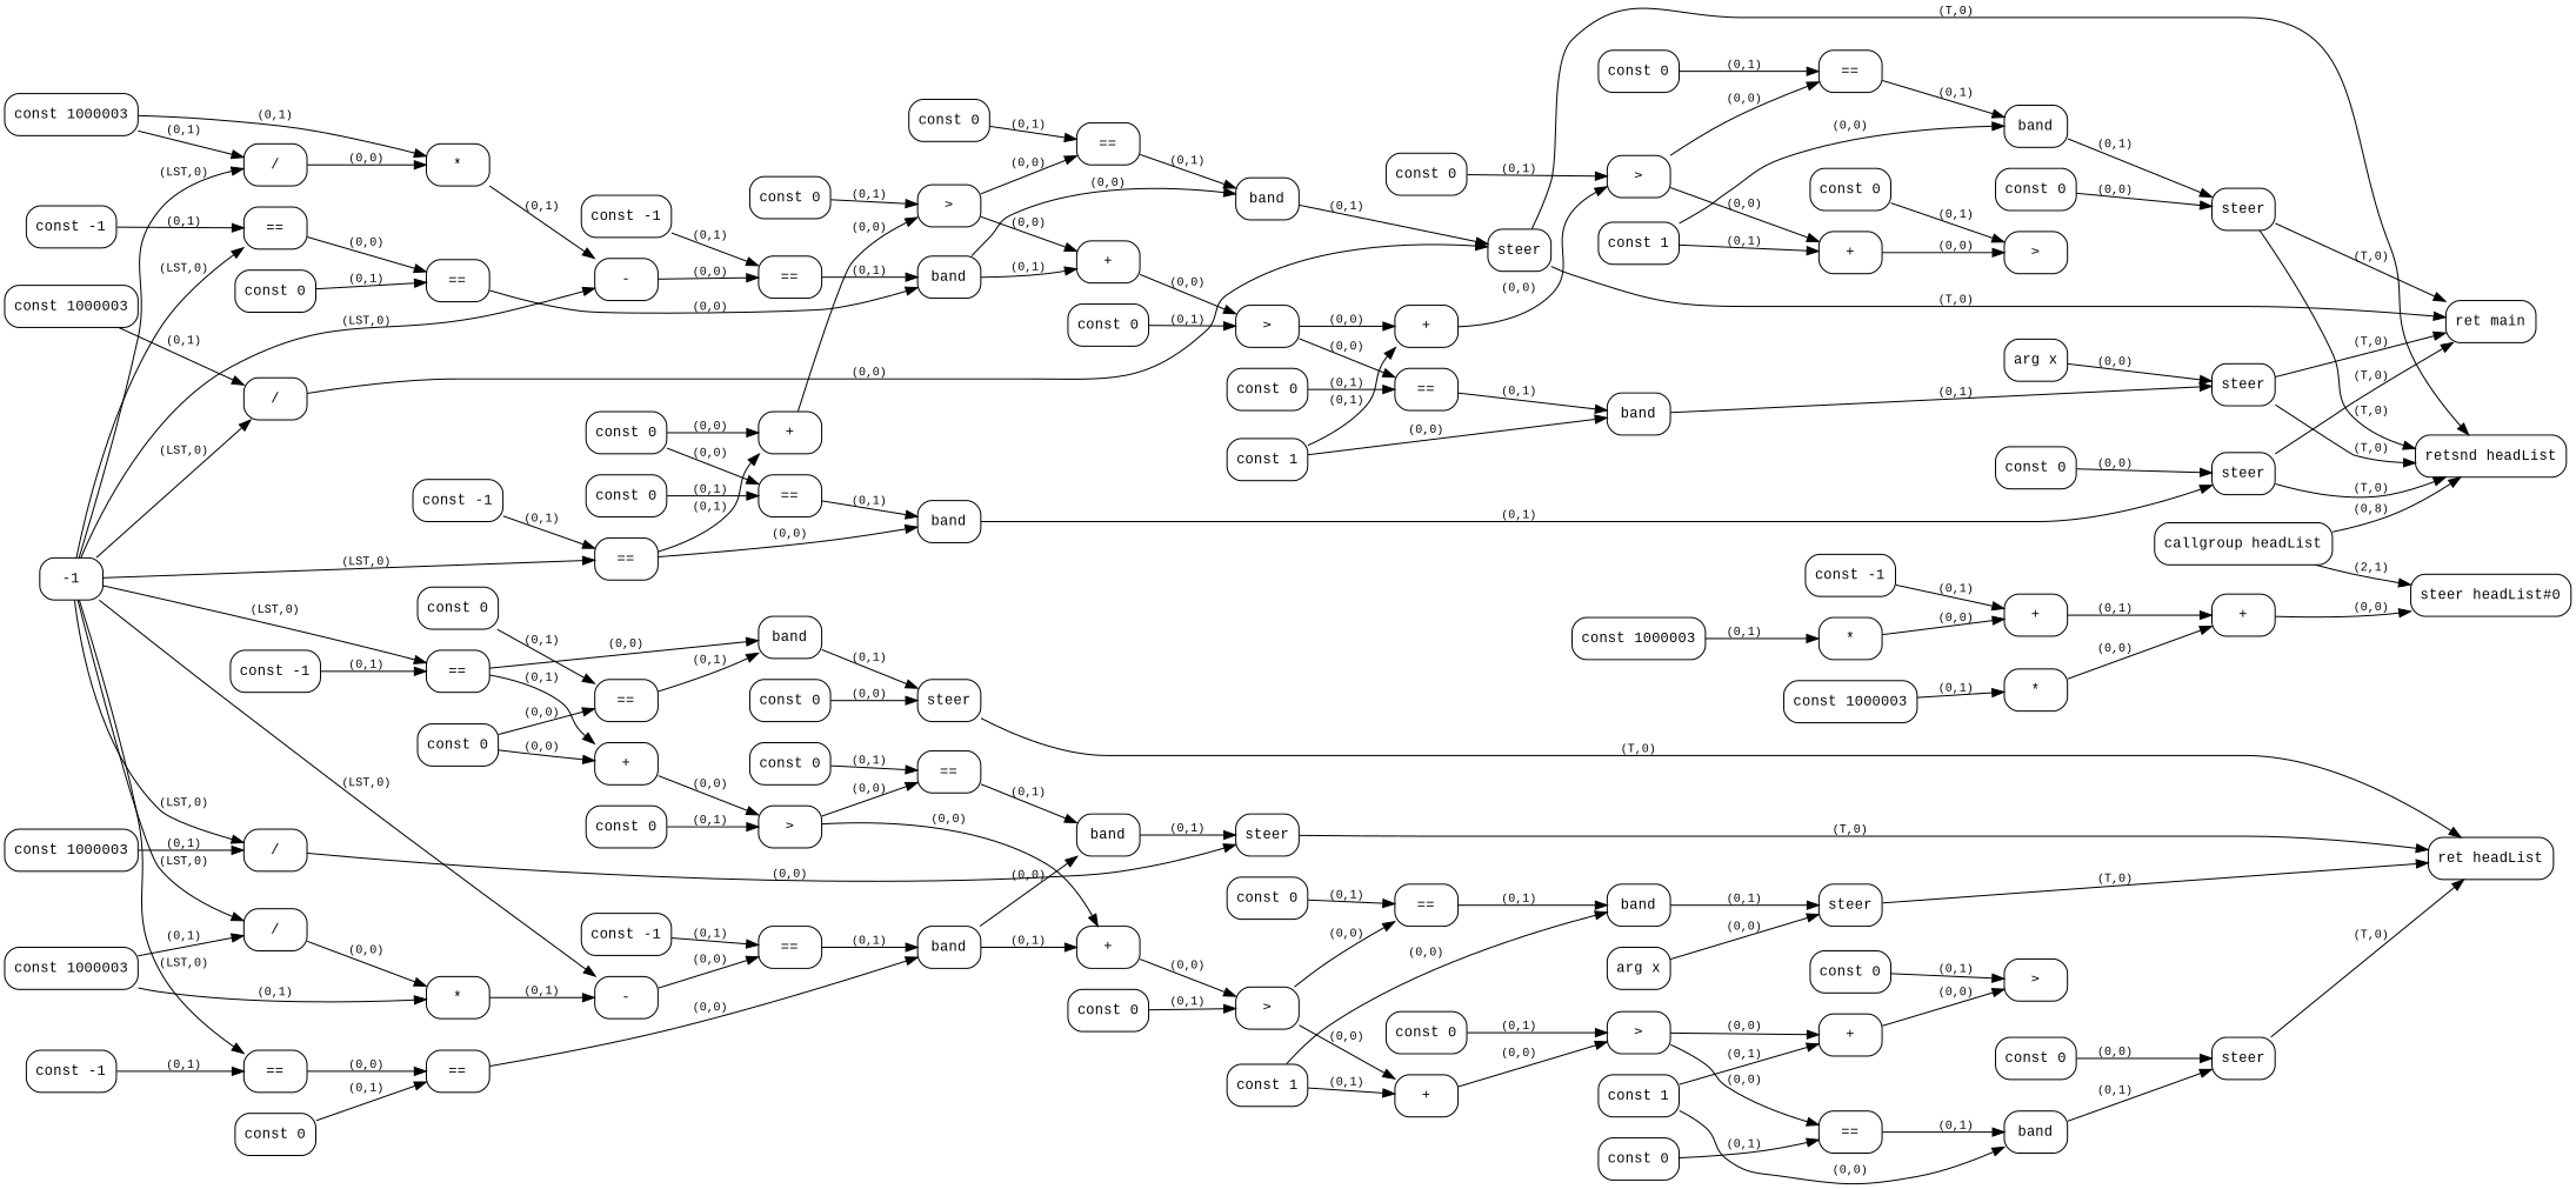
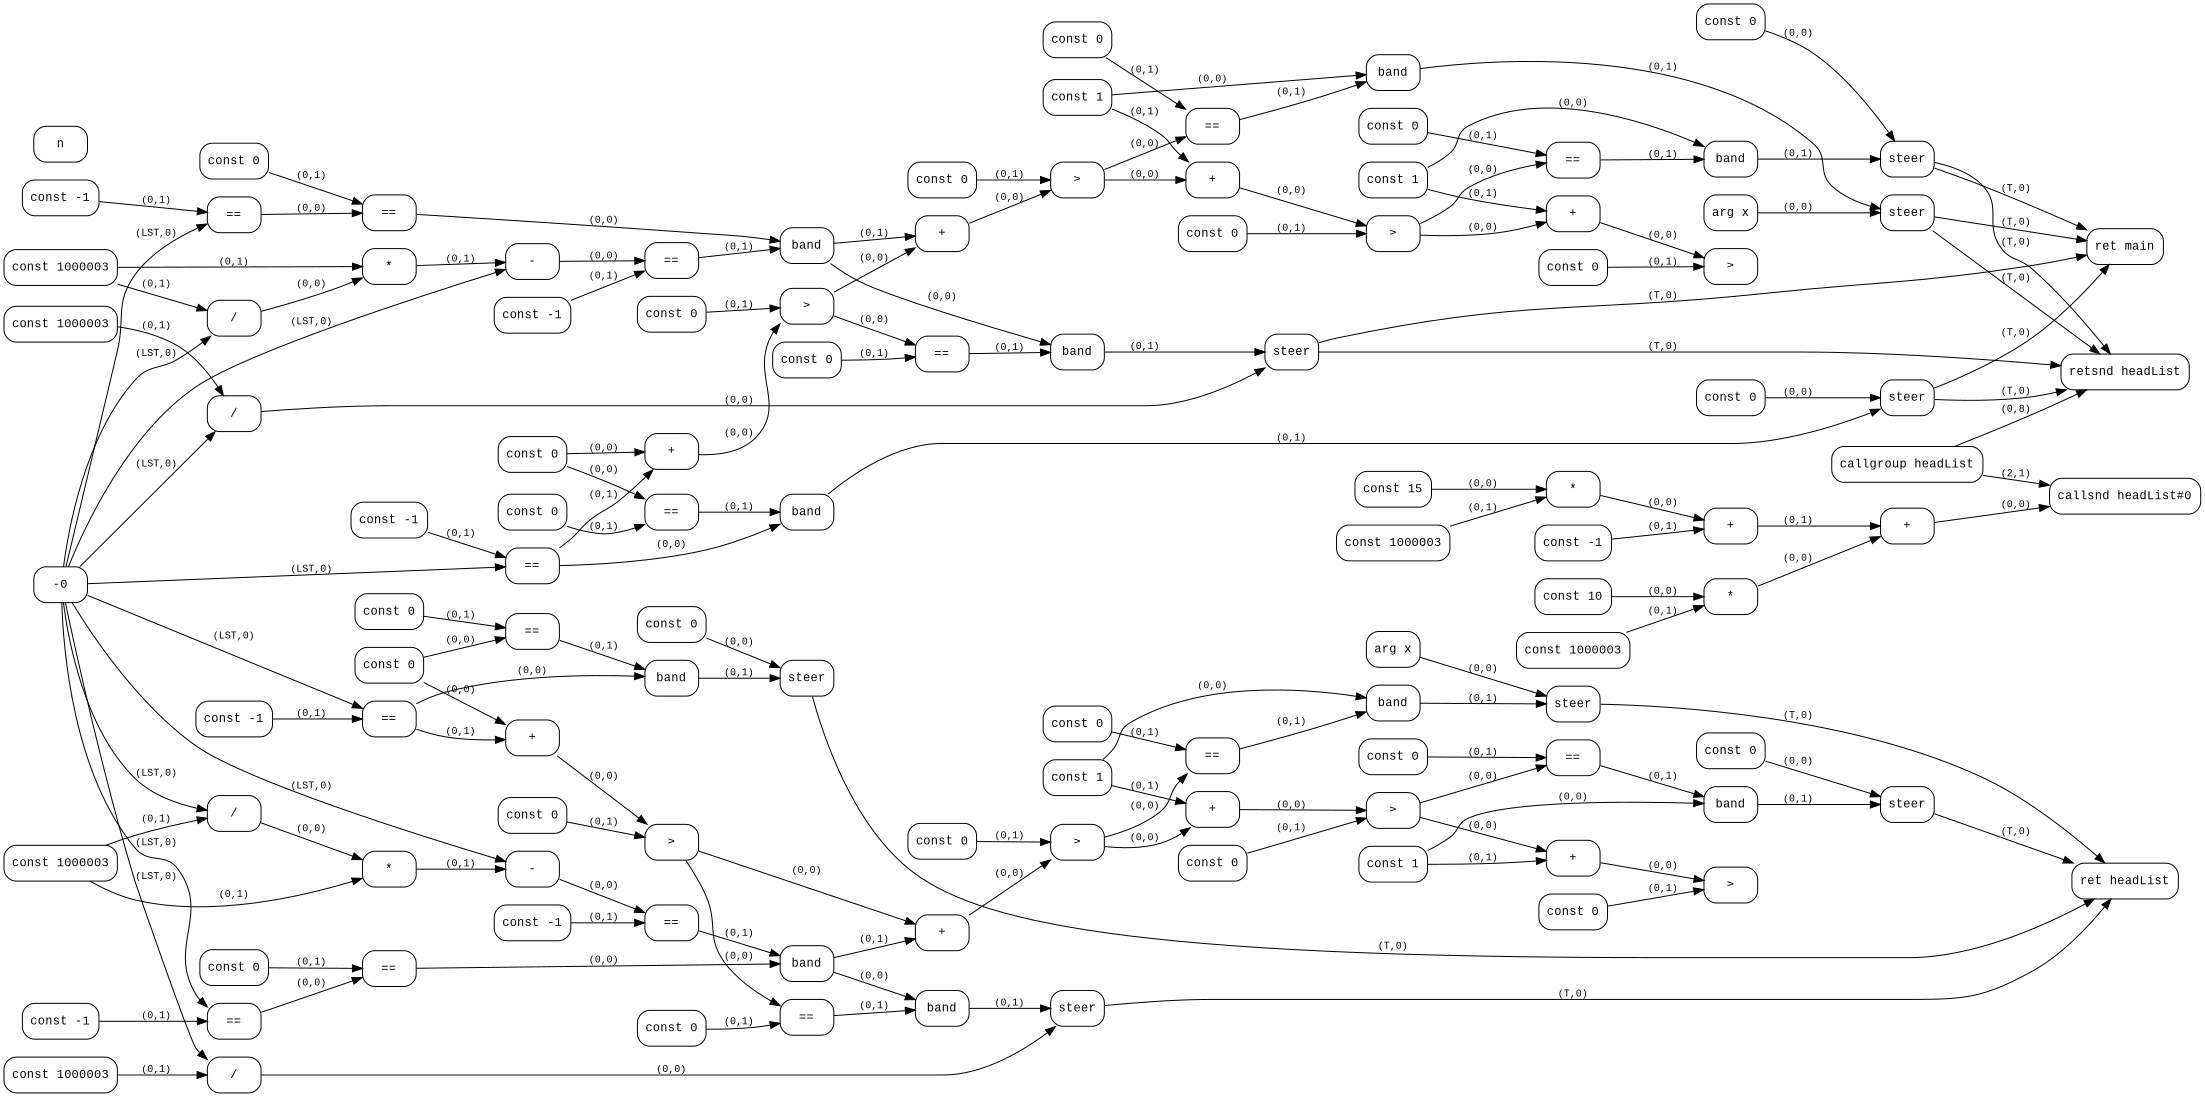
  digraph {
    fontname="Liberation Mono"
    rankdir=LR
    node [fontname="Liberation Mono" fontsize=12 shape=box style=rounded]
    edge [fontname="Liberation Mono" fontsize=10]
    n1 [label="const -1"]
    n2 [label="+"]
    n3 [label="+"]
+   n4 [label="const 10"]
    n5 [label="*"]
+   n6 [label="const 15"]
    n7 [label="*"]
    n8 [label="const 1000003"]
-   n9 [label="steer headList#0"]
+   n9 [label="callsnd headList#0"]
    n10 [label="const 1000003"]
    n11 [label="callgroup headList"]
    n12 [label="retsnd headList"]
    n13 [label="const 0"]
    n14 [label="=="]
    n15 [label="+"]
    n16 [label=band]
    n17 [label=">"]
    n18 [label="const -1"]
    n19 [label="=="]
    n20 [label=steer]
    n21 [label="const 0"]
    n22 [label="ret main"]
    n23 [label="const 0"]
    n24 [label="=="]
    n25 [label="+"]
    n26 [label="const 0"]
    n27 [label=band]
    n28 [label=">"]
    n29 [label="const -1"]
    n30 [label="=="]
    n31 [label="=="]
    n32 [label=band]
    n33 [label="const 0"]
    n34 [label="const 1000003"]
    n35 [label="/"]
    n36 [label="*"]
    n37 [label="-"]
    n38 [label="=="]
    n39 [label="const -1"]
    n40 [label=steer]
    n41 [label="const 1000003"]
    n42 [label="/"]
    n43 [label="const 0"]
    n44 [label="=="]
    n45 [label="+"]
    n46 [label="const 0"]
    n47 [label=band]
    n48 [label=">"]
    n49 [label="const 1"]
    n50 [label=steer]
    n51 [label="const 0"]
    n52 [label="arg x"]
    n53 [label="=="]
    n54 [label="+"]
    n55 [label="const 0"]
    n56 [label=band]
    n57 [label=">"]
    n58 [label="const 1"]
    n59 [label=steer]
    n60 [label="const 0"]
    n61 [label="const 0"]
    n62 [label="const 0"]
    n63 [label="const 0"]
    n64 [label="=="]
    n65 [label="+"]
    n66 [label=band]
    n67 [label=">"]
    n68 [label="const -1"]
    n69 [label="=="]
    n70 [label=steer]
    n71 [label="const 0"]
    n72 [label="ret headList"]
    n73 [label="const 0"]
    n74 [label="=="]
    n75 [label="+"]
    n76 [label="const 0"]
    n77 [label=band]
    n78 [label=">"]
    n79 [label="const -1"]
    n80 [label="=="]
    n81 [label="=="]
    n82 [label=band]
    n83 [label="const 0"]
    n84 [label="const 1000003"]
    n85 [label="/"]
    n86 [label="*"]
    n87 [label="-"]
    n88 [label="=="]
    n89 [label="const -1"]
    n90 [label=steer]
    n91 [label="const 1000003"]
    n92 [label="/"]
    n93 [label="const 0"]
    n94 [label="=="]
    n95 [label="+"]
    n96 [label="const 0"]
    n97 [label=band]
    n98 [label=">"]
    n99 [label="const 1"]
    n100 [label=steer]
    n101 [label="const 0"]
    n102 [label="arg x"]
    n103 [label="=="]
    n104 [label="+"]
    n105 [label="const 0"]
    n106 [label=band]
    n107 [label=">"]
    n108 [label="const 1"]
    n109 [label=steer]
    n110 [label="const 0"]
    n111 [label="const 0"]
    n112 [label="const 0"]
-   -1
+   n
+   -1 [label=-0]
    n1 -> n2 [label="(0,1)"]
    n2 -> n3 [label="(0,1)"]
    n3 -> n9 [label="(0,0)"]
+   n4 -> n5 [label="(0,0)"]
    n5 -> n3 [label="(0,0)"]
+   n6 -> n7 [label="(0,0)"]
    n7 -> n2 [label="(0,0)"]
    n8 -> n7 [label="(0,1)"]
    n10 -> n5 [label="(0,1)"]
    n11 -> n9 [label="(2,1)"]
    n11 -> n12 [label="(0,8)"]
    n13 -> n14 [label="(0,0)"]
    n13 -> n15 [label="(0,0)"]
    n14 -> n16 [label="(0,1)"]
    n15 -> n17 [label="(0,0)"]
    n16 -> n20 [label="(0,1)"]
    n17 -> n24 [label="(0,0)"]
    n17 -> n25 [label="(0,0)"]
    n18 -> n19 [label="(0,1)"]
    n19 -> n15 [label="(0,1)"]
    n19 -> n16 [label="(0,0)"]
    n20 -> n12 [label="(T,0)"]
    n20 -> n22 [label="(T,0)"]
    n21 -> n14 [label="(0,1)"]
    n23 -> n20 [label="(0,0)"]
    n24 -> n27 [label="(0,1)"]
    n25 -> n28 [label="(0,0)"]
    n26 -> n17 [label="(0,1)"]
    n27 -> n40 [label="(0,1)"]
    n28 -> n44 [label="(0,0)"]
    n28 -> n45 [label="(0,0)"]
    n29 -> n30 [label="(0,1)"]
    n30 -> n31 [label="(0,0)"]
    n31 -> n32 [label="(0,0)"]
    n32 -> n25 [label="(0,1)"]
    n32 -> n27 [label="(0,0)"]
    n33 -> n31 [label="(0,1)"]
    n34 -> n35 [label="(0,1)"]
    n34 -> n36 [label="(0,1)"]
    n35 -> n36 [label="(0,0)"]
    n36 -> n37 [label="(0,1)"]
    n37 -> n38 [label="(0,0)"]
    n38 -> n32 [label="(0,1)"]
    n39 -> n38 [label="(0,1)"]
    n40 -> n12 [label="(T,0)"]
    n40 -> n22 [label="(T,0)"]
    n41 -> n42 [label="(0,1)"]
    n42 -> n40 [label="(0,0)"]
    n43 -> n24 [label="(0,1)"]
    n44 -> n47 [label="(0,1)"]
    n45 -> n48 [label="(0,0)"]
    n46 -> n28 [label="(0,1)"]
    n47 -> n50 [label="(0,1)"]
    n48 -> n53 [label="(0,0)"]
    n48 -> n54 [label="(0,0)"]
    n49 -> n45 [label="(0,1)"]
    n49 -> n47 [label="(0,0)"]
    n50 -> n12 [label="(T,0)"]
    n50 -> n22 [label="(T,0)"]
    n51 -> n44 [label="(0,1)"]
    n52 -> n50 [label="(0,0)"]
    n53 -> n56 [label="(0,1)"]
    n54 -> n57 [label="(0,0)"]
    n55 -> n48 [label="(0,1)"]
    n56 -> n59 [label="(0,1)"]
    n58 -> n54 [label="(0,1)"]
    n58 -> n56 [label="(0,0)"]
    n59 -> n12 [label="(T,0)"]
    n59 -> n22 [label="(T,0)"]
    n60 -> n53 [label="(0,1)"]
    n61 -> n59 [label="(0,0)"]
    n62 -> n57 [label="(0,1)"]
    n63 -> n64 [label="(0,0)"]
    n63 -> n65 [label="(0,0)"]
    n64 -> n66 [label="(0,1)"]
    n65 -> n67 [label="(0,0)"]
    n66 -> n70 [label="(0,1)"]
    n67 -> n74 [label="(0,0)"]
    n67 -> n75 [label="(0,0)"]
    n68 -> n69 [label="(0,1)"]
    n69 -> n65 [label="(0,1)"]
    n69 -> n66 [label="(0,0)"]
    n70 -> n72 [label="(T,0)"]
    n71 -> n64 [label="(0,1)"]
    n73 -> n70 [label="(0,0)"]
    n74 -> n77 [label="(0,1)"]
    n75 -> n78 [label="(0,0)"]
    n76 -> n67 [label="(0,1)"]
    n77 -> n90 [label="(0,1)"]
    n78 -> n94 [label="(0,0)"]
    n78 -> n95 [label="(0,0)"]
    n79 -> n80 [label="(0,1)"]
    n80 -> n81 [label="(0,0)"]
    n81 -> n82 [label="(0,0)"]
    n82 -> n75 [label="(0,1)"]
    n82 -> n77 [label="(0,0)"]
    n83 -> n81 [label="(0,1)"]
    n84 -> n85 [label="(0,1)"]
    n84 -> n86 [label="(0,1)"]
    n85 -> n86 [label="(0,0)"]
    n86 -> n87 [label="(0,1)"]
    n87 -> n88 [label="(0,0)"]
    n88 -> n82 [label="(0,1)"]
    n89 -> n88 [label="(0,1)"]
    n90 -> n72 [label="(T,0)"]
    n91 -> n92 [label="(0,1)"]
    n92 -> n90 [label="(0,0)"]
    n93 -> n74 [label="(0,1)"]
    n94 -> n97 [label="(0,1)"]
    n95 -> n98 [label="(0,0)"]
    n96 -> n78 [label="(0,1)"]
    n97 -> n100 [label="(0,1)"]
    n98 -> n103 [label="(0,0)"]
    n98 -> n104 [label="(0,0)"]
    n99 -> n95 [label="(0,1)"]
    n99 -> n97 [label="(0,0)"]
    n100 -> n72 [label="(T,0)"]
    n101 -> n94 [label="(0,1)"]
    n102 -> n100 [label="(0,0)"]
    n103 -> n106 [label="(0,1)"]
    n104 -> n107 [label="(0,0)"]
    n105 -> n98 [label="(0,1)"]
    n106 -> n109 [label="(0,1)"]
    n108 -> n104 [label="(0,1)"]
    n108 -> n106 [label="(0,0)"]
    n109 -> n72 [label="(T,0)"]
    n110 -> n103 [label="(0,1)"]
    n111 -> n109 [label="(0,0)"]
    n112 -> n107 [label="(0,1)"]
    -1 -> n19 [label="(LST,0)"]
    -1 -> n30 [label="(LST,0)"]
    -1 -> n35 [label="(LST,0)"]
    -1 -> n37 [label="(LST,0)"]
    -1 -> n42 [label="(LST,0)"]
    -1 -> n69 [label="(LST,0)"]
    -1 -> n80 [label="(LST,0)"]
    -1 -> n85 [label="(LST,0)"]
    -1 -> n87 [label="(LST,0)"]
    -1 -> n92 [label="(LST,0)"]
  }
